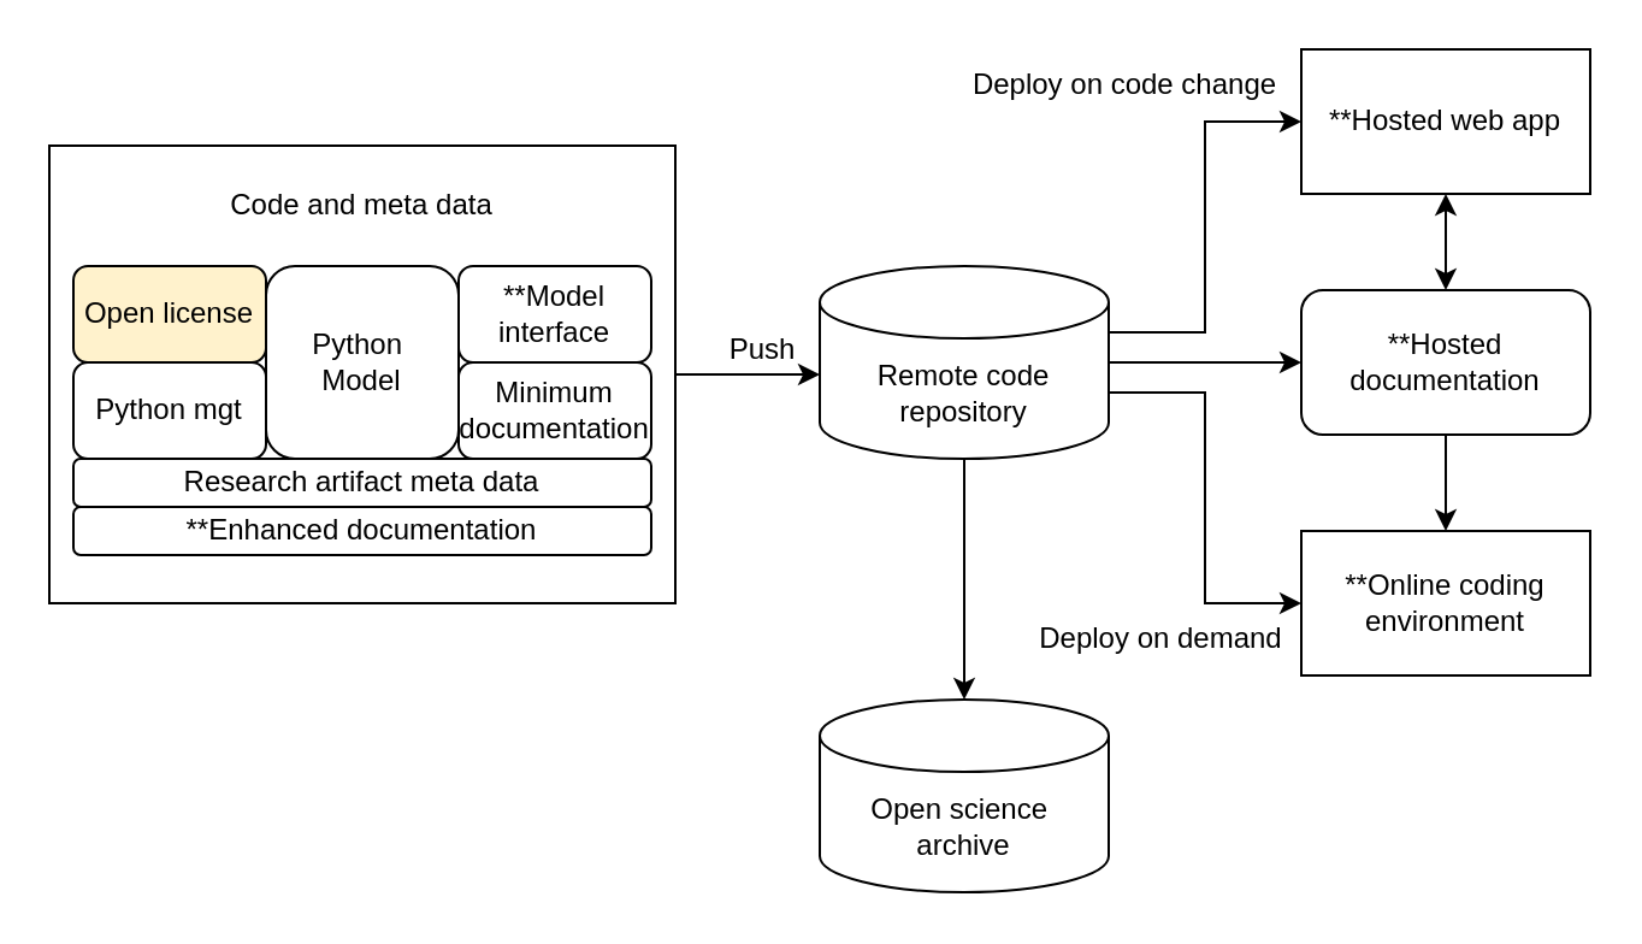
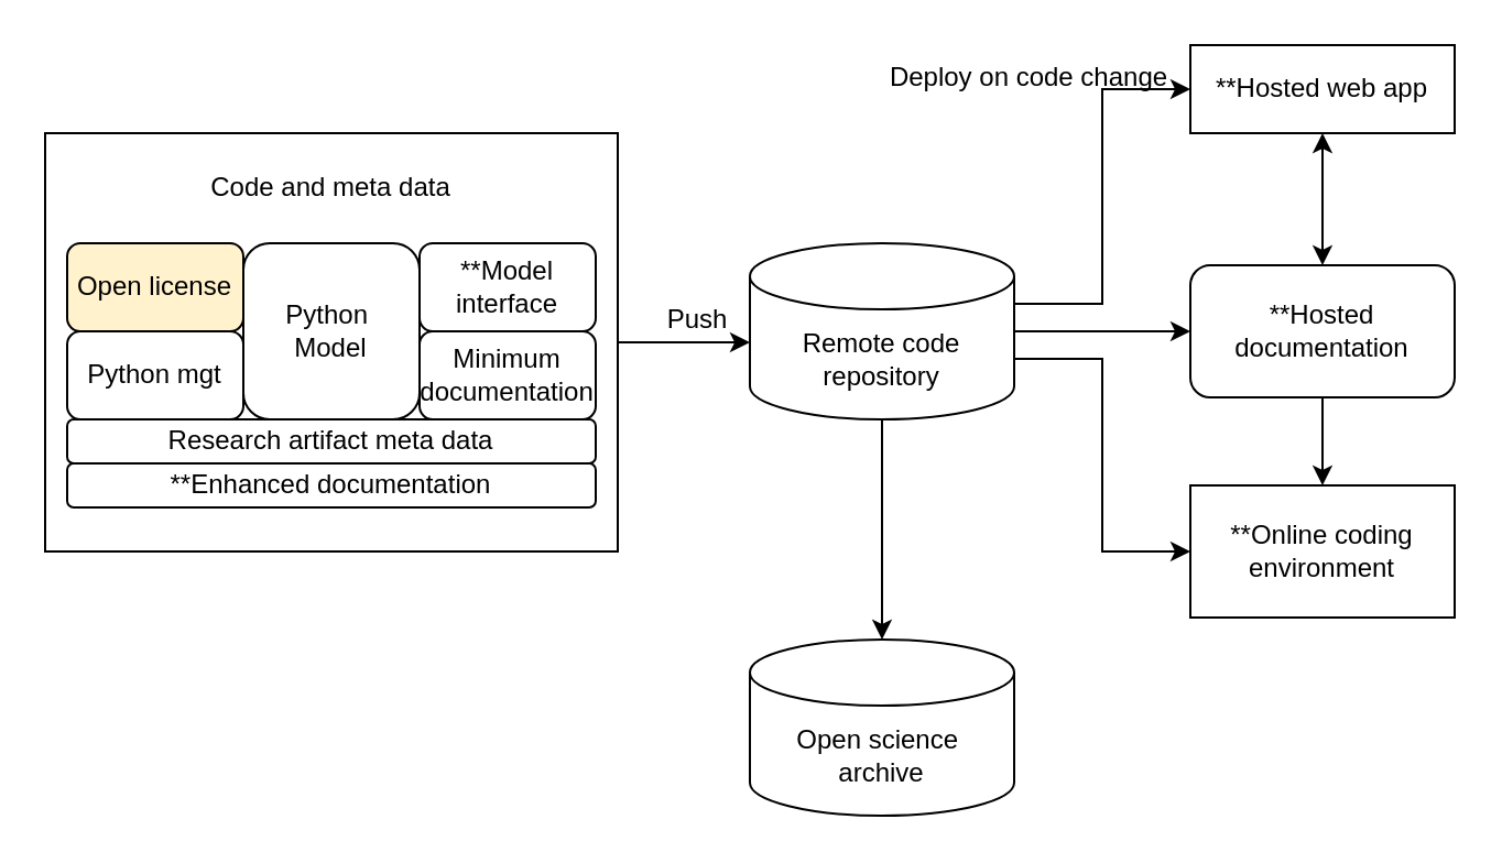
  <mxCell id="0" />
  <mxCell id="1" parent="0" />
  <mxCell id="2" style="edgeStyle=orthogonalEdgeStyle;rounded=0;orthogonalLoop=1;jettySize=auto;html=1;exitX=1;exitY=0.5;exitDx=0;exitDy=0;entryX=0;entryY=0.563;entryDx=0;entryDy=0;entryPerimeter=0;" parent="1" source="3" target="14" edge="1"><mxGeometry relative="1" as="geometry" /></mxCell>
  <mxCell id="3" value="ORCID" style="rounded=0;whiteSpace=wrap;html=1;" parent="1" vertex="1"><mxGeometry x="20" y="60" width="260" height="190" as="geometry" /></mxCell>
  <mxCell id="4" value="Python mgt" style="rounded=1;whiteSpace=wrap;html=1;fontSize=12;glass=0;strokeWidth=1;shadow=0;" parent="1" vertex="1"><mxGeometry x="30" y="150" width="80" height="40" as="geometry" /></mxCell>
  <mxCell id="5" value="Open license" style="rounded=1;whiteSpace=wrap;html=1;fontSize=12;glass=0;strokeWidth=1;shadow=0;fillColor=#fff2cc;" parent="1" vertex="1"><mxGeometry x="30" y="110" width="80" height="40" as="geometry" /></mxCell>
  <mxCell id="6" value="&lt;div&gt;Python&amp;nbsp;&lt;/div&gt;&lt;div&gt;Model&lt;/div&gt;" style="rounded=1;whiteSpace=wrap;html=1;fontSize=12;glass=0;strokeWidth=1;shadow=0;" parent="1" vertex="1"><mxGeometry x="110" y="110" width="80" height="80" as="geometry" /></mxCell>
  <mxCell id="7" value="**Model interface" style="rounded=1;whiteSpace=wrap;html=1;fontSize=12;glass=0;strokeWidth=1;shadow=0;" parent="1" vertex="1"><mxGeometry x="190" y="110" width="80" height="40" as="geometry" /></mxCell>
  <mxCell id="8" value="Minimum documentation" style="rounded=1;whiteSpace=wrap;html=1;fontSize=12;glass=0;strokeWidth=1;shadow=0;" parent="1" vertex="1"><mxGeometry x="190" y="150" width="80" height="40" as="geometry" /></mxCell>
  <mxCell id="9" value="Research artifact meta data" style="rounded=1;whiteSpace=wrap;html=1;fontSize=12;glass=0;strokeWidth=1;shadow=0;" parent="1" vertex="1"><mxGeometry x="30" y="190" width="240" height="20" as="geometry" /></mxCell>
  <mxCell id="10" style="edgeStyle=orthogonalEdgeStyle;rounded=0;orthogonalLoop=1;jettySize=auto;html=1;exitX=1;exitY=0;exitDx=0;exitDy=27.5;exitPerimeter=0;entryX=0;entryY=0.5;entryDx=0;entryDy=0;" parent="1" source="14" target="16" edge="1"><mxGeometry relative="1" as="geometry" /></mxCell>
  <mxCell id="11" style="edgeStyle=orthogonalEdgeStyle;rounded=0;orthogonalLoop=1;jettySize=auto;html=1;exitX=1;exitY=0.5;exitDx=0;exitDy=0;exitPerimeter=0;entryX=0;entryY=0.5;entryDx=0;entryDy=0;" parent="1" source="14" target="18" edge="1"><mxGeometry relative="1" as="geometry" /></mxCell>
  <mxCell id="12" style="edgeStyle=orthogonalEdgeStyle;rounded=0;orthogonalLoop=1;jettySize=auto;html=1;exitX=1;exitY=0;exitDx=0;exitDy=52.5;exitPerimeter=0;entryX=0;entryY=0.5;entryDx=0;entryDy=0;" parent="1" source="14" target="19" edge="1"><mxGeometry relative="1" as="geometry" /></mxCell>
  <mxCell id="13" style="edgeStyle=orthogonalEdgeStyle;rounded=0;orthogonalLoop=1;jettySize=auto;html=1;exitX=0.5;exitY=1;exitDx=0;exitDy=0;exitPerimeter=0;entryX=0.5;entryY=0;entryDx=0;entryDy=0;entryPerimeter=0;" parent="1" source="14" target="15" edge="1"><mxGeometry relative="1" as="geometry" /></mxCell>
  <mxCell id="14" value="Remote code repository" style="shape=cylinder3;whiteSpace=wrap;html=1;boundedLbl=1;backgroundOutline=1;size=15;" parent="1" vertex="1"><mxGeometry x="340" y="110" width="120" height="80" as="geometry" /></mxCell>
  <mxCell id="15" value="&lt;div&gt;Open science&amp;nbsp;&lt;/div&gt;&lt;div&gt;archive&lt;/div&gt;" style="shape=cylinder3;whiteSpace=wrap;html=1;boundedLbl=1;backgroundOutline=1;size=15;" parent="1" vertex="1"><mxGeometry x="340" y="290" width="120" height="80" as="geometry" /></mxCell>
- <mxCell id="16" value="**Hosted web app" style="rounded=0;whiteSpace=wrap;html=1;" parent="1" vertex="1"><mxGeometry x="540" y="20" width="120" height="60" as="geometry" /></mxCell>
+ <mxCell id="16" value="**Hosted web app" style="rounded=0;whiteSpace=wrap;html=1;" parent="1" vertex="1"><mxGeometry x="540" y="20" width="120" height="40" as="geometry" /></mxCell>
  <mxCell id="17" style="edgeStyle=orthogonalEdgeStyle;rounded=0;orthogonalLoop=1;jettySize=auto;html=1;exitX=0.5;exitY=1;exitDx=0;exitDy=0;entryX=0.5;entryY=0;entryDx=0;entryDy=0;" parent="1" source="18" target="19" edge="1"><mxGeometry relative="1" as="geometry" /></mxCell>
  <mxCell id="18" value="**Hosted documentation" style="whiteSpace=wrap;html=1;rounded=1;" parent="1" vertex="1"><mxGeometry x="540" y="120" width="120" height="60" as="geometry" /></mxCell>
  <mxCell id="19" value="**Online coding environment" style="rounded=0;whiteSpace=wrap;html=1;" parent="1" vertex="1"><mxGeometry x="540" y="220" width="120" height="60" as="geometry" /></mxCell>
  <mxCell id="20" value="Code and meta data" style="text;strokeColor=none;align=center;fillColor=none;html=1;verticalAlign=middle;whiteSpace=wrap;rounded=0;" parent="1" vertex="1"><mxGeometry x="50" y="70" width="200" height="30" as="geometry" /></mxCell>
  <mxCell id="21" value="**Enhanced documentation" style="rounded=1;whiteSpace=wrap;html=1;fontSize=12;glass=0;strokeWidth=1;shadow=0;" parent="1" vertex="1"><mxGeometry x="30" y="210" width="240" height="20" as="geometry" /></mxCell>
  <mxCell id="22" value="" style="endArrow=classic;startArrow=classic;html=1;rounded=0;exitX=0.5;exitY=0;exitDx=0;exitDy=0;entryX=0.5;entryY=1;entryDx=0;entryDy=0;" parent="1" source="18" target="16" edge="1"><mxGeometry width="50" height="50" relative="1" as="geometry"><mxPoint x="350" y="220" as="sourcePoint" /><mxPoint x="400" y="170" as="targetPoint" /></mxGeometry></mxCell>
  <mxCell id="23" value="Deploy on code change" style="text;strokeColor=none;align=center;fillColor=none;html=1;verticalAlign=middle;whiteSpace=wrap;rounded=0;" parent="1" vertex="1"><mxGeometry x="400" y="20" width="134" height="30" as="geometry" /></mxCell>
- <mxCell id="24" value="Deploy on demand" style="text;strokeColor=none;align=center;fillColor=none;html=1;verticalAlign=middle;whiteSpace=wrap;rounded=0;" parent="1" vertex="1"><mxGeometry x="430" y="250" width="104" height="30" as="geometry" /></mxCell>
  <mxCell id="25" value="Push" style="text;strokeColor=none;align=center;fillColor=none;html=1;verticalAlign=middle;whiteSpace=wrap;rounded=0;" parent="1" vertex="1"><mxGeometry x="293" y="130" width="47" height="30" as="geometry" /></mxCell>
